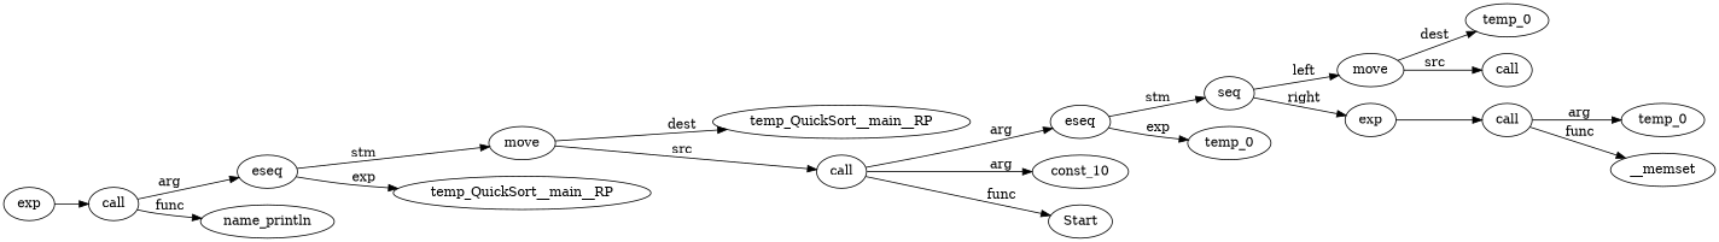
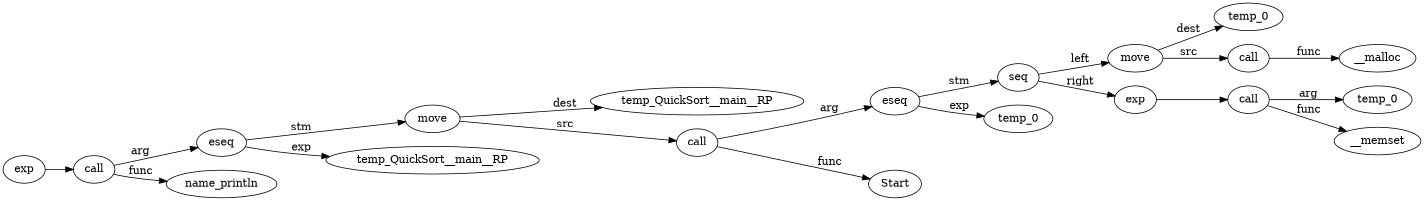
  digraph {
    fontname="DejaVu Serif"
    rankdir=LR
    node [fontname="DejaVu Serif"]
    edge [fontname="DejaVu Serif"]
    n1 [label=temp_QuickSort__main__RP]
    n2 [label=temp_0]
    n3 [label=call]
+   __malloc
    n5 [label=move]
    n6 [label=temp_0]
    n7 [label=call]
    __memset
    n9 [label=exp]
    n10 [label=seq]
    n11 [label=temp_0]
    n12 [label=eseq]
-   n13 [label=const_10]
    n14 [label=call]
    Start
    n16 [label=move]
    n17 [label=temp_QuickSort__main__RP]
    n18 [label=eseq]
    n19 [label=call]
    name_println
    n21 [label=exp]
+   n3 -> __malloc [label=func]
    n5 -> n2 [label=dest]
    n5 -> n3 [label=src]
    n7 -> n6 [label=arg]
    n7 -> __memset [label=func]
    n9 -> n7
    n10 -> n5 [label=left]
    n10 -> n9 [label=right]
    n12 -> n10 [label=stm]
    n12 -> n11 [label=exp]
    n14 -> n12 [label=arg]
-   n14 -> n13 [label=arg]
    n14 -> Start [label=func]
    n16 -> n1 [label=dest]
    n16 -> n14 [label=src]
    n18 -> n16 [label=stm]
    n18 -> n17 [label=exp]
    n19 -> n18 [label=arg]
    n19 -> name_println [label=func]
    n21 -> n19
  }
